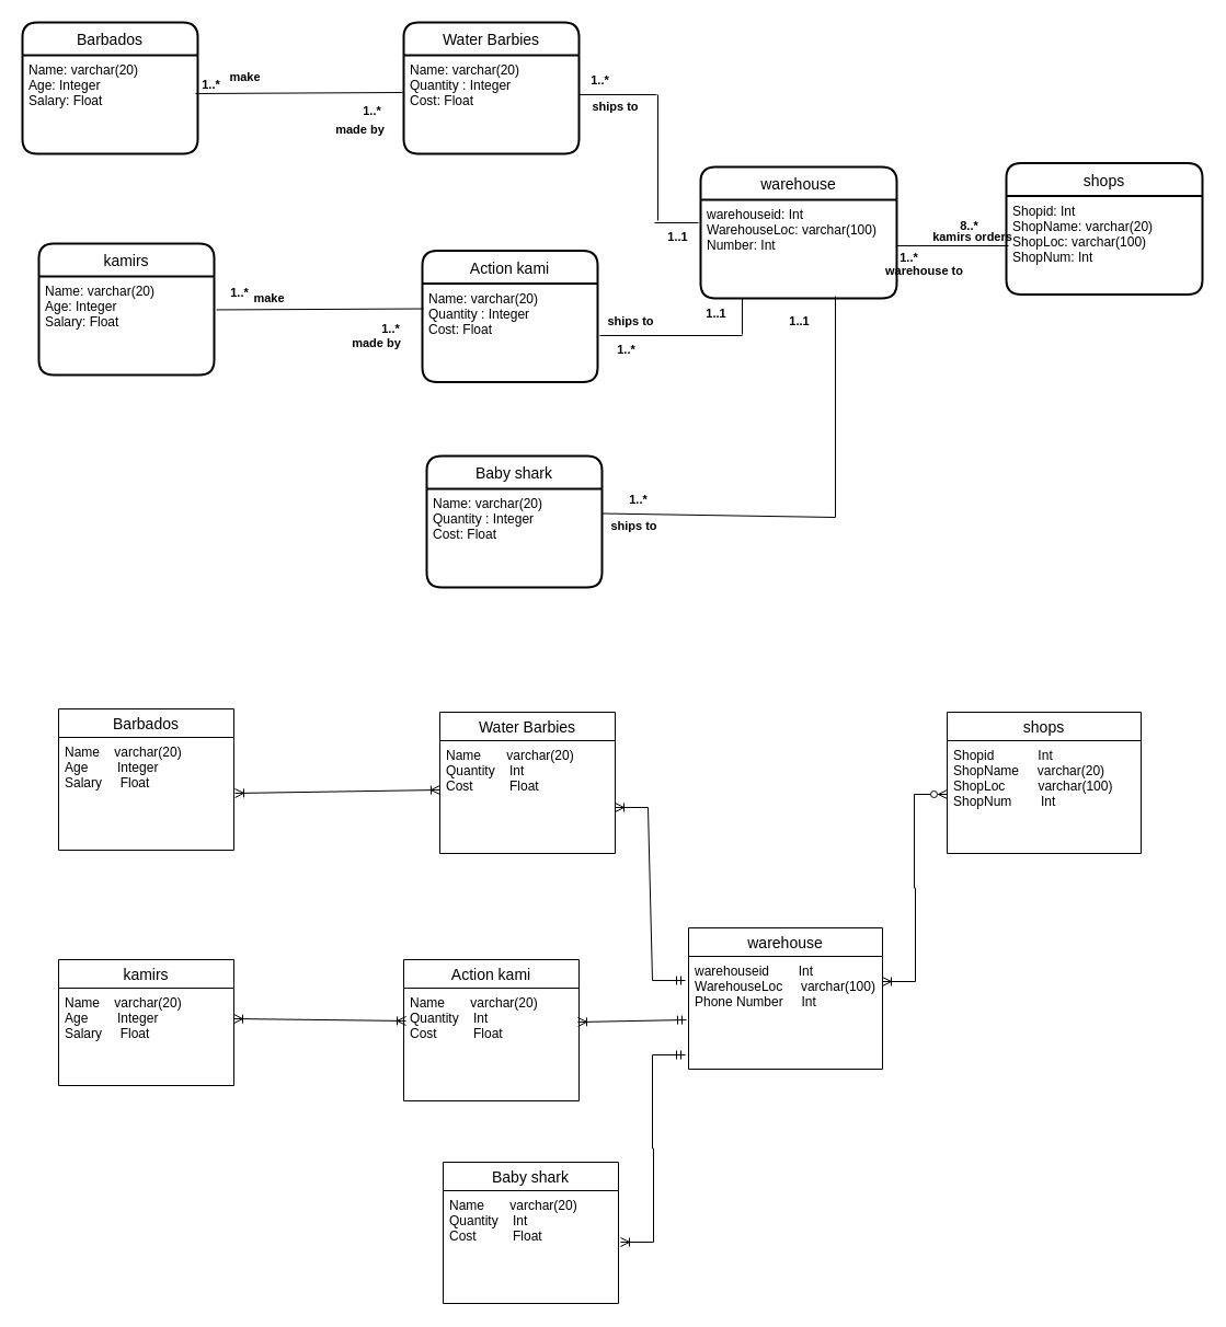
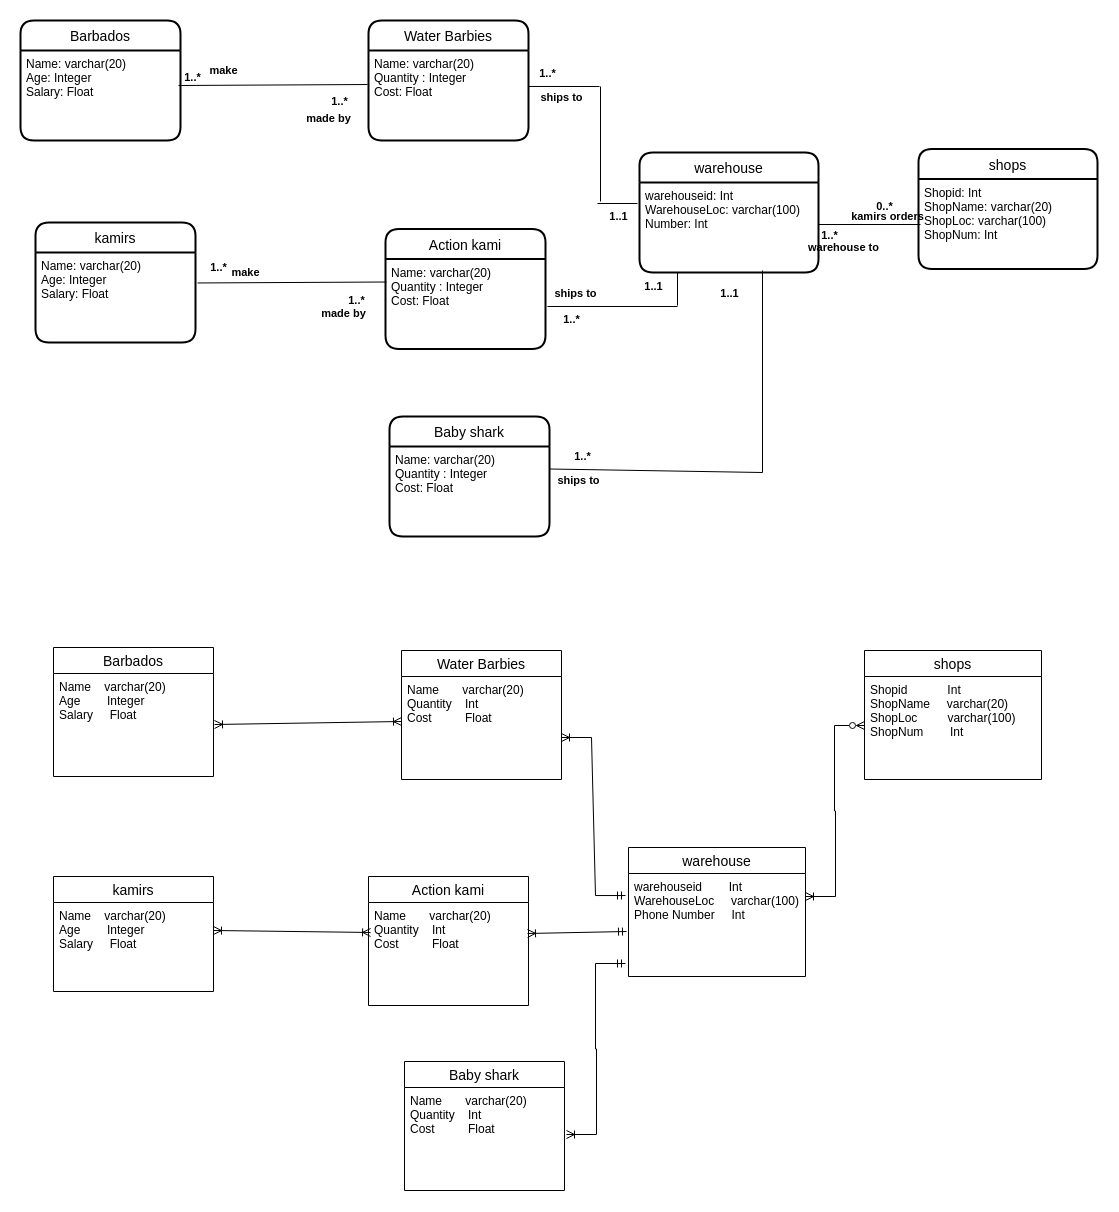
  <mxCell id="0" />
  <mxCell id="1" parent="0" />
  <mxCell id="2" value="Water Barbies" style="swimlane;childLayout=stackLayout;horizontal=1;startSize=30;horizontalStack=0;rounded=1;fontSize=14;fontStyle=0;strokeWidth=2;resizeParent=0;resizeLast=1;shadow=0;dashed=0;align=center;" parent="1" vertex="1"><mxGeometry x="368" y="20" width="160" height="120" as="geometry" /></mxCell>
  <mxCell id="3" value="Name: varchar(20)&#10;Quantity : Integer&#10;Cost: Float" style="align=left;strokeColor=none;fillColor=none;spacingLeft=4;fontSize=12;verticalAlign=top;resizable=0;rotatable=0;part=1;" parent="2" vertex="1"><mxGeometry y="30" width="160" height="90" as="geometry" /></mxCell>
  <mxCell id="4" value="Barbados" style="swimlane;childLayout=stackLayout;horizontal=1;startSize=30;horizontalStack=0;rounded=1;fontSize=14;fontStyle=0;strokeWidth=2;resizeParent=0;resizeLast=1;shadow=0;dashed=0;align=center;" parent="1" vertex="1"><mxGeometry x="20" y="20" width="160" height="120" as="geometry" /></mxCell>
  <mxCell id="5" value="Name: varchar(20)&#10;Age: Integer&#10;Salary: Float" style="align=left;strokeColor=none;fillColor=none;spacingLeft=4;fontSize=12;verticalAlign=top;resizable=0;rotatable=0;part=1;" parent="4" vertex="1"><mxGeometry y="30" width="160" height="90" as="geometry" /></mxCell>
  <mxCell id="6" value="Action kami" style="swimlane;childLayout=stackLayout;horizontal=1;startSize=30;horizontalStack=0;rounded=1;fontSize=14;fontStyle=0;strokeWidth=2;resizeParent=0;resizeLast=1;shadow=0;dashed=0;align=center;" parent="1" vertex="1"><mxGeometry x="385" y="228.5" width="160" height="120" as="geometry" /></mxCell>
  <mxCell id="7" value="Name: varchar(20)&#10;Quantity : Integer&#10;Cost: Float" style="align=left;strokeColor=none;fillColor=none;spacingLeft=4;fontSize=12;verticalAlign=top;resizable=0;rotatable=0;part=1;" parent="6" vertex="1"><mxGeometry y="30" width="160" height="90" as="geometry" /></mxCell>
  <mxCell id="8" value="kamirs" style="swimlane;childLayout=stackLayout;horizontal=1;startSize=30;horizontalStack=0;rounded=1;fontSize=14;fontStyle=0;strokeWidth=2;resizeParent=0;resizeLast=1;shadow=0;dashed=0;align=center;" parent="1" vertex="1"><mxGeometry x="35" y="222" width="160" height="120" as="geometry" /></mxCell>
  <mxCell id="9" value="Name: varchar(20)&#10;Age: Integer&#10;Salary: Float" style="align=left;strokeColor=none;fillColor=none;spacingLeft=4;fontSize=12;verticalAlign=top;resizable=0;rotatable=0;part=1;" parent="8" vertex="1"><mxGeometry y="30" width="160" height="90" as="geometry" /></mxCell>
  <mxCell id="10" value="Baby shark" style="swimlane;childLayout=stackLayout;horizontal=1;startSize=30;horizontalStack=0;rounded=1;fontSize=14;fontStyle=0;strokeWidth=2;resizeParent=0;resizeLast=1;shadow=0;dashed=0;align=center;" parent="1" vertex="1"><mxGeometry x="389" y="416" width="160" height="120" as="geometry" /></mxCell>
  <mxCell id="11" value="Name: varchar(20)&#10;Quantity : Integer&#10;Cost: Float" style="align=left;strokeColor=none;fillColor=none;spacingLeft=4;fontSize=12;verticalAlign=top;resizable=0;rotatable=0;part=1;" parent="10" vertex="1"><mxGeometry y="30" width="160" height="90" as="geometry" /></mxCell>
  <mxCell id="12" value="warehouse" style="swimlane;childLayout=stackLayout;horizontal=1;startSize=30;horizontalStack=0;rounded=1;fontSize=14;fontStyle=0;strokeWidth=2;resizeParent=0;resizeLast=1;shadow=0;dashed=0;align=center;" parent="1" vertex="1"><mxGeometry x="639" y="152" width="179" height="120" as="geometry" /></mxCell>
  <mxCell id="13" value="warehouseid: Int&#10;WarehouseLoc: varchar(100)&#10;Number: Int" style="align=left;strokeColor=none;fillColor=none;spacingLeft=4;fontSize=12;verticalAlign=top;resizable=0;rotatable=0;part=1;" parent="12" vertex="1"><mxGeometry y="30" width="179" height="90" as="geometry" /></mxCell>
  <mxCell id="14" value="" style="endArrow=none;html=1;rounded=0;entryX=-0.006;entryY=0.378;entryDx=0;entryDy=0;entryPerimeter=0;" parent="1" target="3" edge="1"><mxGeometry relative="1" as="geometry"><mxPoint x="178" y="85" as="sourcePoint" /><mxPoint x="344" y="85" as="targetPoint" /></mxGeometry></mxCell>
  <mxCell id="15" value="" style="endArrow=none;html=1;rounded=0;entryX=-0.006;entryY=0.378;entryDx=0;entryDy=0;entryPerimeter=0;" parent="1" edge="1"><mxGeometry relative="1" as="geometry"><mxPoint x="197" y="282.48" as="sourcePoint" /><mxPoint x="386.04" y="281.5" as="targetPoint" /></mxGeometry></mxCell>
  <mxCell id="16" value="" style="line;strokeWidth=1;direction=south;html=1;" parent="1" vertex="1"><mxGeometry x="757" y="270" width="10" height="202" as="geometry" /></mxCell>
  <mxCell id="17" value="" style="endArrow=none;html=1;rounded=0;entryX=1;entryY=0.5;entryDx=0;entryDy=0;entryPerimeter=0;exitX=1;exitY=0.25;exitDx=0;exitDy=0;" parent="1" source="11" target="16" edge="1"><mxGeometry relative="1" as="geometry"><mxPoint x="576.96" y="470.98" as="sourcePoint" /><mxPoint x="766" y="470" as="targetPoint" /></mxGeometry></mxCell>
  <mxCell id="18" value="" style="endArrow=none;html=1;rounded=0;" parent="1" edge="1"><mxGeometry relative="1" as="geometry"><mxPoint x="547" y="305.98" as="sourcePoint" /><mxPoint x="677" y="306" as="targetPoint" /></mxGeometry></mxCell>
  <mxCell id="19" value="" style="line;strokeWidth=1;direction=south;html=1;" parent="1" vertex="1"><mxGeometry x="672" y="272" width="10" height="33" as="geometry" /></mxCell>
  <mxCell id="20" value="" style="endArrow=none;html=1;rounded=0;" parent="1" edge="1"><mxGeometry relative="1" as="geometry"><mxPoint x="528" y="85.98" as="sourcePoint" /><mxPoint x="599" y="86" as="targetPoint" /></mxGeometry></mxCell>
  <mxCell id="21" value="" style="line;strokeWidth=1;direction=south;html=1;" parent="1" vertex="1"><mxGeometry x="595" y="86" width="10" height="115" as="geometry" /></mxCell>
  <mxCell id="22" value="" style="endArrow=none;html=1;rounded=0;" parent="1" edge="1"><mxGeometry relative="1" as="geometry"><mxPoint x="597" y="203" as="sourcePoint" /><mxPoint x="637" y="203" as="targetPoint" /></mxGeometry></mxCell>
  <mxCell id="23" value="&lt;font style=&quot;font-size: 11px;&quot;&gt;1..*&lt;/font&gt;" style="text;strokeColor=none;fillColor=none;html=1;fontSize=24;fontStyle=1;verticalAlign=middle;align=center;strokeWidth=1;" parent="1" vertex="1"><mxGeometry x="142" y="53" width="100" height="40" as="geometry" /></mxCell>
  <mxCell id="24" value="&lt;font style=&quot;font-size: 11px;&quot;&gt;1..*&lt;/font&gt;" style="text;strokeColor=none;fillColor=none;html=1;fontSize=24;fontStyle=1;verticalAlign=middle;align=center;strokeWidth=1;" parent="1" vertex="1"><mxGeometry x="289" y="77" width="100" height="40" as="geometry" /></mxCell>
  <mxCell id="25" value="&lt;font style=&quot;font-size: 11px;&quot;&gt;1..*&lt;/font&gt;" style="text;strokeColor=none;fillColor=none;html=1;fontSize=24;fontStyle=1;verticalAlign=middle;align=center;strokeWidth=1;" parent="1" vertex="1"><mxGeometry x="168" y="243" width="100" height="40" as="geometry" /></mxCell>
  <mxCell id="26" value="&lt;font style=&quot;font-size: 11px;&quot;&gt;1..*&lt;/font&gt;" style="text;strokeColor=none;fillColor=none;html=1;fontSize=24;fontStyle=1;verticalAlign=middle;align=center;strokeWidth=1;" parent="1" vertex="1"><mxGeometry x="306" y="276" width="100" height="40" as="geometry" /></mxCell>
  <mxCell id="27" value="&lt;font style=&quot;font-size: 11px;&quot;&gt;1..1&lt;/font&gt;" style="text;strokeColor=none;fillColor=none;html=1;fontSize=24;fontStyle=1;verticalAlign=middle;align=center;strokeWidth=1;" parent="1" vertex="1"><mxGeometry x="603" y="262" width="100" height="40" as="geometry" /></mxCell>
  <mxCell id="28" value="&lt;font style=&quot;font-size: 11px;&quot;&gt;1..1&lt;/font&gt;" style="text;strokeColor=none;fillColor=none;html=1;fontSize=24;fontStyle=1;verticalAlign=middle;align=center;strokeWidth=1;" parent="1" vertex="1"><mxGeometry x="528" y="192" width="179" height="40" as="geometry" /></mxCell>
  <mxCell id="29" value="&lt;font style=&quot;font-size: 11px;&quot;&gt;1..*&lt;/font&gt;" style="text;strokeColor=none;fillColor=none;html=1;fontSize=24;fontStyle=1;verticalAlign=middle;align=center;strokeWidth=1;" parent="1" vertex="1"><mxGeometry x="532" y="432" width="100" height="40" as="geometry" /></mxCell>
  <mxCell id="30" value="&lt;font style=&quot;font-size: 11px;&quot;&gt;1..*&lt;/font&gt;" style="text;strokeColor=none;fillColor=none;html=1;fontSize=24;fontStyle=1;verticalAlign=middle;align=center;strokeWidth=1;" parent="1" vertex="1"><mxGeometry x="497" y="49" width="100" height="40" as="geometry" /></mxCell>
  <mxCell id="31" value="&lt;font style=&quot;font-size: 11px;&quot;&gt;1..*&lt;/font&gt;" style="text;strokeColor=none;fillColor=none;html=1;fontSize=24;fontStyle=1;verticalAlign=middle;align=center;strokeWidth=1;" parent="1" vertex="1"><mxGeometry x="521" y="295" width="100" height="40" as="geometry" /></mxCell>
  <mxCell id="32" value="&lt;font style=&quot;font-size: 11px;&quot;&gt;make&lt;/font&gt;" style="text;strokeColor=none;fillColor=none;html=1;fontSize=24;fontStyle=1;verticalAlign=middle;align=center;strokeWidth=1;" parent="1" vertex="1"><mxGeometry x="172" y="46" width="101" height="39" as="geometry" /></mxCell>
  <mxCell id="33" value="&lt;font style=&quot;font-size: 11px;&quot;&gt;made by&lt;/font&gt;" style="text;strokeColor=none;fillColor=none;html=1;fontSize=24;fontStyle=1;verticalAlign=middle;align=center;strokeWidth=1;" parent="1" vertex="1"><mxGeometry x="278" y="107" width="100" height="14" as="geometry" /></mxCell>
  <mxCell id="34" value="&lt;font style=&quot;font-size: 11px;&quot;&gt;make&lt;/font&gt;" style="text;strokeColor=none;fillColor=none;html=1;fontSize=24;fontStyle=1;verticalAlign=middle;align=center;strokeWidth=1;" parent="1" vertex="1"><mxGeometry x="195" y="248" width="100" height="40" as="geometry" /></mxCell>
  <mxCell id="35" value="&lt;font style=&quot;font-size: 11px;&quot;&gt;made by&lt;/font&gt;" style="text;strokeColor=none;fillColor=none;html=1;fontSize=24;fontStyle=1;verticalAlign=middle;align=center;strokeWidth=1;" parent="1" vertex="1"><mxGeometry x="293" y="302" width="100" height="14" as="geometry" /></mxCell>
  <mxCell id="36" value="&lt;span style=&quot;font-size: 11px;&quot;&gt;ships to&lt;/span&gt;" style="text;strokeColor=none;fillColor=none;html=1;fontSize=24;fontStyle=1;verticalAlign=middle;align=center;strokeWidth=1;" parent="1" vertex="1"><mxGeometry x="511" y="79" width="100" height="28" as="geometry" /></mxCell>
  <mxCell id="37" value="&lt;span style=&quot;font-size: 11px;&quot;&gt;ships to&lt;/span&gt;" style="text;strokeColor=none;fillColor=none;html=1;fontSize=24;fontStyle=1;verticalAlign=middle;align=center;strokeWidth=1;" parent="1" vertex="1"><mxGeometry x="525" y="274.5" width="100" height="28" as="geometry" /></mxCell>
  <mxCell id="38" value="&lt;span style=&quot;font-size: 11px;&quot;&gt;ships to&lt;/span&gt;" style="text;strokeColor=none;fillColor=none;html=1;fontSize=24;fontStyle=1;verticalAlign=middle;align=center;strokeWidth=1;" parent="1" vertex="1"><mxGeometry x="528" y="462" width="100" height="28" as="geometry" /></mxCell>
  <mxCell id="39" value="Barbados" style="swimlane;fontStyle=0;childLayout=stackLayout;horizontal=1;startSize=26;horizontalStack=0;resizeParent=1;resizeParentMax=0;resizeLast=0;collapsible=1;marginBottom=0;align=center;fontSize=14;" parent="1" vertex="1"><mxGeometry x="53" y="647" width="160" height="129" as="geometry" /></mxCell>
  <mxCell id="40" value="Name    varchar(20)&#10;Age        Integer&#10;Salary     Float" style="text;strokeColor=none;fillColor=none;spacingLeft=4;spacingRight=4;overflow=hidden;rotatable=0;points=[[0,0.5],[1,0.5]];portConstraint=eastwest;fontSize=12;" parent="39" vertex="1"><mxGeometry y="26" width="160" height="103" as="geometry" /></mxCell>
  <mxCell id="41" value="kamirs" style="swimlane;fontStyle=0;childLayout=stackLayout;horizontal=1;startSize=26;horizontalStack=0;resizeParent=1;resizeParentMax=0;resizeLast=0;collapsible=1;marginBottom=0;align=center;fontSize=14;" parent="1" vertex="1"><mxGeometry x="53" y="876" width="160" height="115" as="geometry" /></mxCell>
  <mxCell id="42" value="Name    varchar(20)&#10;Age        Integer&#10;Salary     Float" style="text;strokeColor=none;fillColor=none;spacingLeft=4;spacingRight=4;overflow=hidden;rotatable=0;points=[[0,0.5],[1,0.5]];portConstraint=eastwest;fontSize=12;" parent="41" vertex="1"><mxGeometry y="26" width="160" height="89" as="geometry" /></mxCell>
  <mxCell id="43" value="Water Barbies" style="swimlane;fontStyle=0;childLayout=stackLayout;horizontal=1;startSize=26;horizontalStack=0;resizeParent=1;resizeParentMax=0;resizeLast=0;collapsible=1;marginBottom=0;align=center;fontSize=14;" parent="1" vertex="1"><mxGeometry x="401" y="650" width="160" height="129" as="geometry" /></mxCell>
  <mxCell id="44" value="Name       varchar(20)&#10;Quantity    Int&#10;Cost          Float" style="text;strokeColor=none;fillColor=none;spacingLeft=4;spacingRight=4;overflow=hidden;rotatable=0;points=[[0,0.5],[1,0.5]];portConstraint=eastwest;fontSize=12;" parent="43" vertex="1"><mxGeometry y="26" width="160" height="103" as="geometry" /></mxCell>
  <mxCell id="45" value="Action kami" style="swimlane;fontStyle=0;childLayout=stackLayout;horizontal=1;startSize=26;horizontalStack=0;resizeParent=1;resizeParentMax=0;resizeLast=0;collapsible=1;marginBottom=0;align=center;fontSize=14;" parent="1" vertex="1"><mxGeometry x="368" y="876" width="160" height="129" as="geometry" /></mxCell>
  <mxCell id="46" value="Name       varchar(20)&#10;Quantity    Int&#10;Cost          Float" style="text;strokeColor=none;fillColor=none;spacingLeft=4;spacingRight=4;overflow=hidden;rotatable=0;points=[[0,0.5],[1,0.5]];portConstraint=eastwest;fontSize=12;" parent="45" vertex="1"><mxGeometry y="26" width="160" height="103" as="geometry" /></mxCell>
  <mxCell id="47" value="Baby shark" style="swimlane;fontStyle=0;childLayout=stackLayout;horizontal=1;startSize=26;horizontalStack=0;resizeParent=1;resizeParentMax=0;resizeLast=0;collapsible=1;marginBottom=0;align=center;fontSize=14;" parent="1" vertex="1"><mxGeometry x="404" y="1061" width="160" height="129" as="geometry" /></mxCell>
  <mxCell id="48" value="Name       varchar(20)&#10;Quantity    Int&#10;Cost          Float" style="text;strokeColor=none;fillColor=none;spacingLeft=4;spacingRight=4;overflow=hidden;rotatable=0;points=[[0,0.5],[1,0.5]];portConstraint=eastwest;fontSize=12;" parent="47" vertex="1"><mxGeometry y="26" width="160" height="103" as="geometry" /></mxCell>
  <mxCell id="49" value="warehouse" style="swimlane;fontStyle=0;childLayout=stackLayout;horizontal=1;startSize=26;horizontalStack=0;resizeParent=1;resizeParentMax=0;resizeLast=0;collapsible=1;marginBottom=0;align=center;fontSize=14;" parent="1" vertex="1"><mxGeometry x="628" y="847" width="177" height="129" as="geometry" /></mxCell>
  <mxCell id="50" value="warehouseid        Int&#10;WarehouseLoc     varchar(100)&#10;Phone Number     Int" style="text;strokeColor=none;fillColor=none;spacingLeft=4;spacingRight=4;overflow=hidden;rotatable=0;points=[[0,0.5],[1,0.5]];portConstraint=eastwest;fontSize=12;" parent="49" vertex="1"><mxGeometry y="26" width="177" height="103" as="geometry" /></mxCell>
  <mxCell id="51" value="" style="fontSize=12;html=1;endArrow=ERoneToMany;startArrow=ERoneToMany;rounded=0;entryX=0;entryY=0.437;entryDx=0;entryDy=0;entryPerimeter=0;" parent="1" target="44" edge="1"><mxGeometry width="100" height="100" relative="1" as="geometry"><mxPoint x="214" y="724" as="sourcePoint" /><mxPoint x="313" y="610" as="targetPoint" /></mxGeometry></mxCell>
  <mxCell id="52" value="" style="fontSize=12;html=1;endArrow=ERoneToMany;startArrow=ERoneToMany;rounded=0;entryX=0.013;entryY=0.291;entryDx=0;entryDy=0;entryPerimeter=0;" parent="1" target="46" edge="1"><mxGeometry width="100" height="100" relative="1" as="geometry"><mxPoint x="213" y="930" as="sourcePoint" /><mxPoint x="408" y="930.011" as="targetPoint" /></mxGeometry></mxCell>
  <mxCell id="53" value="" style="edgeStyle=entityRelationEdgeStyle;fontSize=12;html=1;endArrow=ERmandOne;startArrow=ERoneToMany;rounded=0;endFill=0;startFill=0;" parent="1" edge="1"><mxGeometry width="100" height="100" relative="1" as="geometry"><mxPoint x="566" y="1134" as="sourcePoint" /><mxPoint x="625" y="963" as="targetPoint" /></mxGeometry></mxCell>
  <mxCell id="54" value="" style="fontSize=12;html=1;endArrow=ERmandOne;startArrow=ERoneToMany;rounded=0;endFill=0;" parent="1" edge="1"><mxGeometry width="100" height="100" relative="1" as="geometry"><mxPoint x="527" y="933" as="sourcePoint" /><mxPoint x="626" y="931" as="targetPoint" /></mxGeometry></mxCell>
  <mxCell id="55" value="" style="edgeStyle=entityRelationEdgeStyle;fontSize=12;html=1;endArrow=ERmandOne;startArrow=ERoneToMany;rounded=0;endFill=0;startFill=0;entryX=-0.017;entryY=0.214;entryDx=0;entryDy=0;entryPerimeter=0;" parent="1" target="50" edge="1"><mxGeometry width="100" height="100" relative="1" as="geometry"><mxPoint x="561" y="737" as="sourcePoint" /><mxPoint x="623" y="541" as="targetPoint" /></mxGeometry></mxCell>
  <mxCell id="56" value="shops" style="swimlane;childLayout=stackLayout;horizontal=1;startSize=30;horizontalStack=0;rounded=1;fontSize=14;fontStyle=0;strokeWidth=2;resizeParent=0;resizeLast=1;shadow=0;dashed=0;align=center;" parent="1" vertex="1"><mxGeometry x="918" y="148.5" width="179" height="120" as="geometry" /></mxCell>
  <mxCell id="57" value="Shopid: Int&#10;ShopName: varchar(20)&#10;ShopLoc: varchar(100)&#10;ShopNum: Int" style="align=left;strokeColor=none;fillColor=none;spacingLeft=4;fontSize=12;verticalAlign=top;resizable=0;rotatable=0;part=1;" parent="56" vertex="1"><mxGeometry y="30" width="179" height="90" as="geometry" /></mxCell>
  <mxCell id="58" value="" style="endArrow=none;html=1;rounded=0;" parent="1" edge="1"><mxGeometry relative="1" as="geometry"><mxPoint x="818" y="224" as="sourcePoint" /><mxPoint x="920" y="224" as="targetPoint" /></mxGeometry></mxCell>
  <mxCell id="59" value="&lt;font style=&quot;font-size: 11px;&quot;&gt;1..*&lt;/font&gt;" style="text;strokeColor=none;fillColor=none;html=1;fontSize=24;fontStyle=1;verticalAlign=middle;align=center;strokeWidth=1;" parent="1" vertex="1"><mxGeometry x="778.5" y="211" width="100" height="40" as="geometry" /></mxCell>
  <mxCell id="60" value="&lt;font style=&quot;font-size: 11px;&quot;&gt;1..1&lt;/font&gt;" style="text;strokeColor=none;fillColor=none;html=1;fontSize=24;fontStyle=1;verticalAlign=middle;align=center;strokeWidth=1;" parent="1" vertex="1"><mxGeometry x="678.5" y="268.5" width="100" height="40" as="geometry" /></mxCell>
- <mxCell id="61" value="&lt;font style=&quot;font-size: 11px;&quot;&gt;8..*&lt;/font&gt;" style="text;strokeColor=none;fillColor=none;html=1;fontSize=24;fontStyle=1;verticalAlign=middle;align=center;strokeWidth=1;" parent="1" vertex="1"><mxGeometry x="834" y="182" width="100" height="40" as="geometry" /></mxCell>
+ <mxCell id="61" value="&lt;font style=&quot;font-size: 11px;&quot;&gt;0..*&lt;/font&gt;" style="text;strokeColor=none;fillColor=none;html=1;fontSize=24;fontStyle=1;verticalAlign=middle;align=center;strokeWidth=1;" parent="1" vertex="1"><mxGeometry x="834" y="182" width="100" height="40" as="geometry" /></mxCell>
  <mxCell id="62" value="&lt;span style=&quot;font-size: 11px;&quot;&gt;kamirs orders&lt;/span&gt;" style="text;strokeColor=none;fillColor=none;html=1;fontSize=24;fontStyle=1;verticalAlign=middle;align=center;strokeWidth=1;" parent="1" vertex="1"><mxGeometry x="837" y="198" width="100" height="28" as="geometry" /></mxCell>
  <mxCell id="63" value="&lt;span style=&quot;font-size: 11px;&quot;&gt;warehouse to&lt;/span&gt;" style="text;strokeColor=none;fillColor=none;html=1;fontSize=24;fontStyle=1;verticalAlign=middle;align=center;strokeWidth=1;" parent="1" vertex="1"><mxGeometry x="793" y="228.5" width="100" height="28" as="geometry" /></mxCell>
  <mxCell id="64" value="shops" style="swimlane;fontStyle=0;childLayout=stackLayout;horizontal=1;startSize=26;horizontalStack=0;resizeParent=1;resizeParentMax=0;resizeLast=0;collapsible=1;marginBottom=0;align=center;fontSize=14;" parent="1" vertex="1"><mxGeometry x="864" y="650" width="177" height="129" as="geometry" /></mxCell>
  <mxCell id="65" value="Shopid            Int&#10;ShopName     varchar(20)&#10;ShopLoc         varchar(100)&#10;ShopNum        Int" style="text;strokeColor=none;fillColor=none;spacingLeft=4;spacingRight=4;overflow=hidden;rotatable=0;points=[[0,0.5],[1,0.5]];portConstraint=eastwest;fontSize=12;" parent="64" vertex="1"><mxGeometry y="26" width="177" height="103" as="geometry" /></mxCell>
  <mxCell id="66" value="" style="edgeStyle=entityRelationEdgeStyle;fontSize=12;html=1;endArrow=ERzeroToMany;startArrow=ERoneToMany;rounded=0;endFill=0;startFill=0;" parent="1" edge="1"><mxGeometry width="100" height="100" relative="1" as="geometry"><mxPoint x="805" y="896" as="sourcePoint" /><mxPoint x="864" y="725" as="targetPoint" /></mxGeometry></mxCell>
